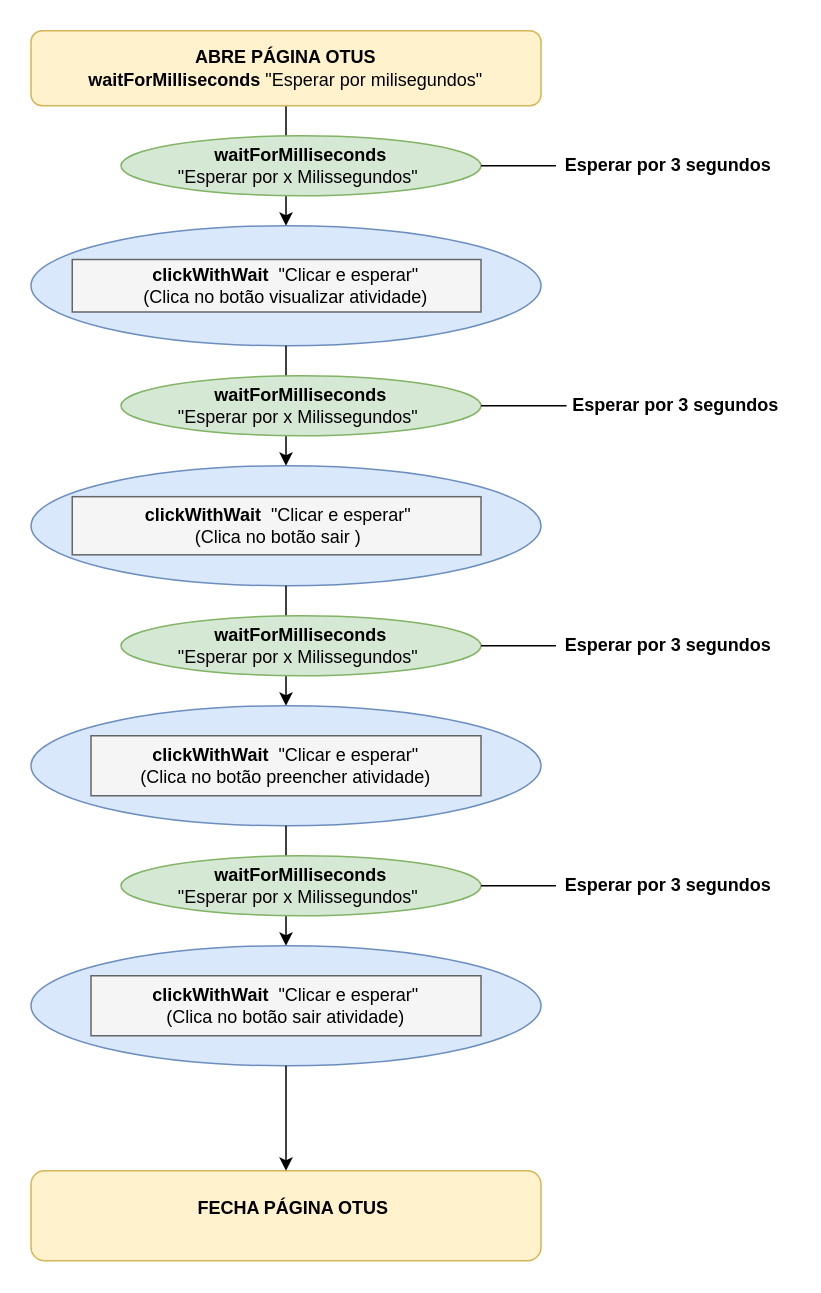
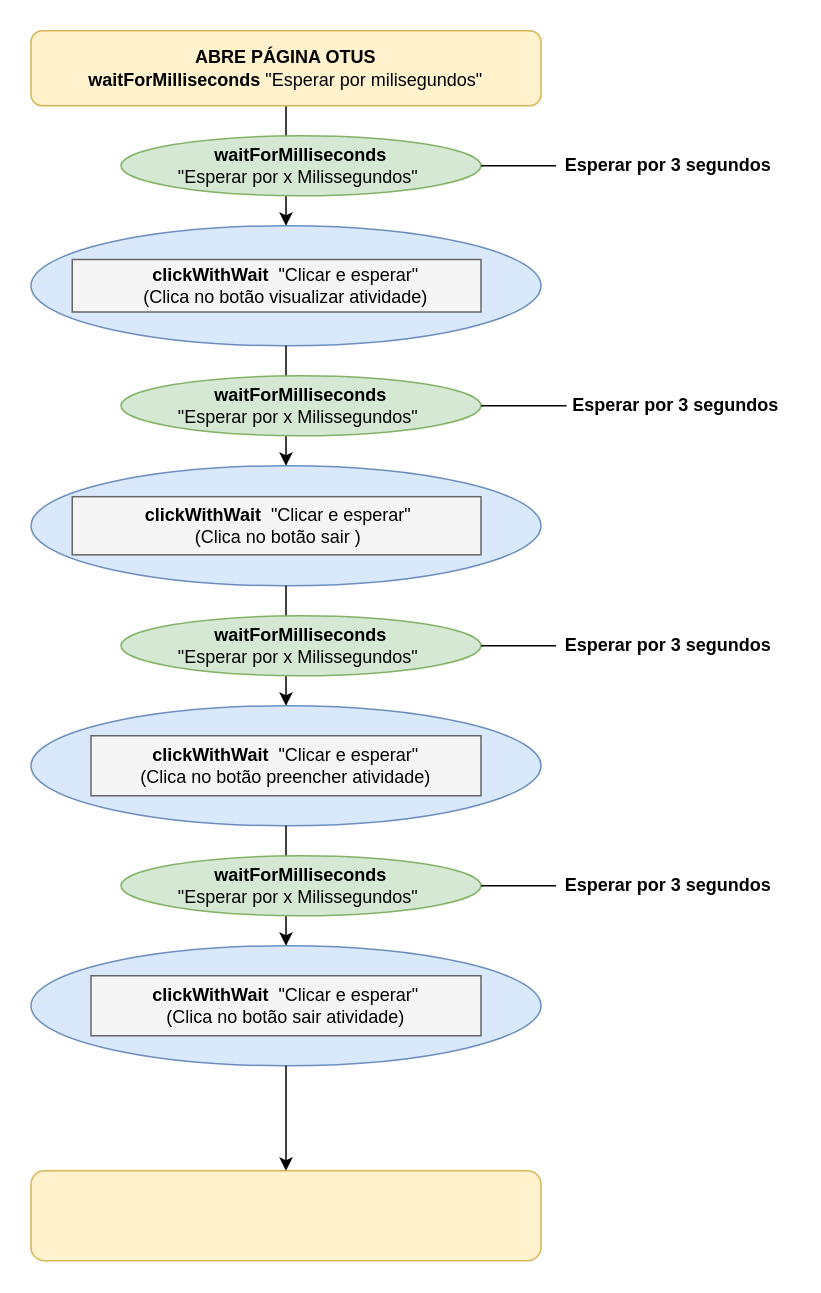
  <mxCell id="0" />
  <mxCell id="1" parent="0" />
  <mxCell id="2" value="" style="ellipse;whiteSpace=wrap;html=1;fillColor=#dae8fc;strokeColor=#6c8ebf;" vertex="1" parent="1"><mxGeometry x="20" y="150" width="340" height="80" as="geometry" /></mxCell>
  <mxCell id="3" value="" style="rounded=0;whiteSpace=wrap;html=1;fillColor=#f5f5f5;strokeColor=#666666;fontColor=#333333;" vertex="1" parent="1"><mxGeometry x="47.5" y="172.5" width="272.5" height="35" as="geometry" /></mxCell>
  <mxCell id="4" value="" style="ellipse;whiteSpace=wrap;html=1;fillColor=#dae8fc;strokeColor=#6c8ebf;" vertex="1" parent="1"><mxGeometry x="20" y="310" width="340" height="80" as="geometry" /></mxCell>
  <mxCell id="5" value="" style="endArrow=classic;html=1;exitX=0.5;exitY=1;exitDx=0;exitDy=0;entryX=0.5;entryY=0;entryDx=0;entryDy=0;" edge="1" parent="1" target="2"><mxGeometry width="50" height="50" relative="1" as="geometry"><mxPoint x="190" y="70" as="sourcePoint" /><mxPoint x="70" y="410" as="targetPoint" /></mxGeometry></mxCell>
  <mxCell id="6" value="" style="endArrow=classic;html=1;exitX=0.5;exitY=1;exitDx=0;exitDy=0;entryX=0.5;entryY=0;entryDx=0;entryDy=0;" edge="1" parent="1" source="2" target="4"><mxGeometry width="50" height="50" relative="1" as="geometry"><mxPoint x="20" y="460" as="sourcePoint" /><mxPoint x="70" y="410" as="targetPoint" /></mxGeometry></mxCell>
  <mxCell id="7" value="" style="rounded=0;whiteSpace=wrap;html=1;fillColor=#f5f5f5;strokeColor=#666666;fontColor=#333333;" vertex="1" parent="1"><mxGeometry x="47.5" y="330.63" width="272.5" height="38.75" as="geometry" /></mxCell>
  <mxCell id="8" value="&lt;b&gt;clickWithWait&amp;nbsp;&lt;/b&gt;&amp;nbsp;&quot;Clicar e esperar&quot;&lt;br&gt;(Clica no botão visualizar atividade)" style="text;html=1;strokeColor=none;fillColor=none;align=center;verticalAlign=middle;whiteSpace=wrap;rounded=0;" vertex="1" parent="1"><mxGeometry x="70" y="170" width="240" height="40" as="geometry" /></mxCell>
  <mxCell id="9" value="&lt;b&gt;clickWithWait&amp;nbsp;&lt;/b&gt;&amp;nbsp;&quot;Clicar e esperar&quot;&lt;br&gt;(Clica no botão sair )" style="text;html=1;strokeColor=none;fillColor=none;align=center;verticalAlign=middle;whiteSpace=wrap;rounded=0;" vertex="1" parent="1"><mxGeometry x="60" y="330.63" width="250" height="39.37" as="geometry" /></mxCell>
  <mxCell id="10" value="&lt;b&gt;Esperar por 3 segundos&lt;/b&gt;" style="text;html=1;strokeColor=none;fillColor=none;align=center;verticalAlign=middle;whiteSpace=wrap;rounded=0;" vertex="1" parent="1"><mxGeometry x="370" y="100" width="150" height="20" as="geometry" /></mxCell>
  <mxCell id="11" value="&lt;b&gt;Esperar por 3 segundos&lt;/b&gt;" style="text;html=1;strokeColor=none;fillColor=none;align=center;verticalAlign=middle;whiteSpace=wrap;rounded=0;" vertex="1" parent="1"><mxGeometry x="375" y="260" width="150" height="20" as="geometry" /></mxCell>
  <mxCell id="12" value="" style="endArrow=classic;html=1;exitX=0.5;exitY=1;exitDx=0;exitDy=0;" edge="1" parent="1" source="4"><mxGeometry width="50" height="50" relative="1" as="geometry"><mxPoint x="-160" y="460" as="sourcePoint" /><mxPoint x="190" y="470" as="targetPoint" /></mxGeometry></mxCell>
  <mxCell id="13" value="" style="ellipse;whiteSpace=wrap;html=1;fillColor=#dae8fc;strokeColor=#6c8ebf;" vertex="1" parent="1"><mxGeometry x="20" y="470" width="340" height="80" as="geometry" /></mxCell>
  <mxCell id="14" value="" style="rounded=0;whiteSpace=wrap;html=1;fillColor=#f5f5f5;strokeColor=#666666;fontColor=#333333;" vertex="1" parent="1"><mxGeometry x="60" y="490" width="260" height="40" as="geometry" /></mxCell>
  <mxCell id="15" value="&lt;b&gt;clickWithWait&amp;nbsp;&lt;/b&gt;&amp;nbsp;&quot;Clicar e esperar&quot;&lt;br&gt;(Clica no botão preencher atividade)" style="text;html=1;strokeColor=none;fillColor=none;align=center;verticalAlign=middle;whiteSpace=wrap;rounded=0;" vertex="1" parent="1"><mxGeometry x="70" y="490" width="240" height="40" as="geometry" /></mxCell>
  <mxCell id="16" value="" style="endArrow=classic;html=1;exitX=0.5;exitY=1;exitDx=0;exitDy=0;" edge="1" parent="1" source="13"><mxGeometry width="50" height="50" relative="1" as="geometry"><mxPoint x="20" y="620" as="sourcePoint" /><mxPoint x="190" y="630" as="targetPoint" /></mxGeometry></mxCell>
  <mxCell id="17" value="&lt;b&gt;Esperar por 3 segundos&lt;/b&gt;" style="text;html=1;strokeColor=none;fillColor=none;align=center;verticalAlign=middle;whiteSpace=wrap;rounded=0;" vertex="1" parent="1"><mxGeometry x="375" y="420" width="140" height="20" as="geometry" /></mxCell>
  <mxCell id="18" value="" style="ellipse;whiteSpace=wrap;html=1;fillColor=#dae8fc;strokeColor=#6c8ebf;" vertex="1" parent="1"><mxGeometry x="20" y="630" width="340" height="80" as="geometry" /></mxCell>
  <mxCell id="19" value="" style="rounded=1;whiteSpace=wrap;html=1;fillColor=#fff2cc;strokeColor=#d6b656;" vertex="1" parent="1"><mxGeometry x="20" y="20" width="340" height="50" as="geometry" /></mxCell>
  <mxCell id="20" value="&lt;b&gt;ABRE PÁGINA OTUS&lt;br&gt;waitForMilliseconds&lt;/b&gt;&amp;nbsp;&quot;Esperar por milisegundos&quot;" style="text;html=1;strokeColor=none;fillColor=none;align=center;verticalAlign=middle;whiteSpace=wrap;rounded=0;" vertex="1" parent="1"><mxGeometry x="30" y="20" width="320" height="50" as="geometry" /></mxCell>
  <mxCell id="21" value="" style="rounded=0;whiteSpace=wrap;html=1;fillColor=#f5f5f5;strokeColor=#666666;fontColor=#333333;" vertex="1" parent="1"><mxGeometry x="60" y="650" width="260" height="40" as="geometry" /></mxCell>
  <mxCell id="22" value="&lt;b&gt;clickWithWait&amp;nbsp;&lt;/b&gt;&amp;nbsp;&quot;Clicar e esperar&quot;&lt;br&gt;(Clica no botão sair atividade)" style="text;html=1;strokeColor=none;fillColor=none;align=center;verticalAlign=middle;whiteSpace=wrap;rounded=0;" vertex="1" parent="1"><mxGeometry x="70" y="650" width="240" height="40" as="geometry" /></mxCell>
  <mxCell id="23" value="" style="rounded=1;whiteSpace=wrap;html=1;fillColor=#fff2cc;strokeColor=#d6b656;" vertex="1" parent="1"><mxGeometry x="20" y="780" width="340" height="60" as="geometry" /></mxCell>
  <mxCell id="24" value="" style="endArrow=classic;html=1;entryX=0.5;entryY=0;entryDx=0;entryDy=0;exitX=0.5;exitY=1;exitDx=0;exitDy=0;" edge="1" parent="1" source="18" target="23"><mxGeometry width="50" height="50" relative="1" as="geometry"><mxPoint x="20" y="910" as="sourcePoint" /><mxPoint x="70" y="860" as="targetPoint" /></mxGeometry></mxCell>
  <mxCell id="25" value="&lt;b&gt;Esperar por 3 segundos&lt;/b&gt;" style="text;html=1;strokeColor=none;fillColor=none;align=center;verticalAlign=middle;whiteSpace=wrap;rounded=0;" vertex="1" parent="1"><mxGeometry x="370" y="580" width="150" height="20" as="geometry" /></mxCell>
- <mxCell id="26" value="&lt;b&gt;FECHA PÁGINA OTUS&lt;/b&gt;" style="text;html=1;strokeColor=none;fillColor=none;align=center;verticalAlign=middle;whiteSpace=wrap;rounded=0;" vertex="1" parent="1"><mxGeometry x="80" y="790" width="230" height="30" as="geometry" /></mxCell>
  <mxCell id="27" value="&lt;b&gt;waitForMilliseconds&lt;/b&gt;&lt;br&gt;&quot;Esperar por x Milissegundos&quot;&amp;nbsp;" style="ellipse;whiteSpace=wrap;html=1;fillColor=#d5e8d4;strokeColor=#82b366;" vertex="1" parent="1"><mxGeometry x="80" y="410" width="240" height="40" as="geometry" /></mxCell>
  <mxCell id="28" value="" style="endArrow=none;html=1;exitX=1;exitY=0.5;exitDx=0;exitDy=0;" edge="1" parent="1" source="27"><mxGeometry width="50" height="50" relative="1" as="geometry"><mxPoint x="20" y="950" as="sourcePoint" /><mxPoint x="370" y="430" as="targetPoint" /><Array as="points" /></mxGeometry></mxCell>
  <mxCell id="29" value="&lt;b&gt;waitForMilliseconds&lt;/b&gt;&lt;br&gt;&quot;Esperar por x Milissegundos&quot;&amp;nbsp;" style="ellipse;whiteSpace=wrap;html=1;fillColor=#d5e8d4;strokeColor=#82b366;" vertex="1" parent="1"><mxGeometry x="80" y="570" width="240" height="40" as="geometry" /></mxCell>
  <mxCell id="30" value="" style="endArrow=none;html=1;exitX=1;exitY=0.5;exitDx=0;exitDy=0;" edge="1" parent="1" source="29"><mxGeometry width="50" height="50" relative="1" as="geometry"><mxPoint x="360" y="590" as="sourcePoint" /><mxPoint x="370" y="590" as="targetPoint" /><Array as="points" /></mxGeometry></mxCell>
  <mxCell id="31" value="&lt;b&gt;waitForMilliseconds&lt;/b&gt;&lt;br&gt;&quot;Esperar por x Milissegundos&quot;&amp;nbsp;" style="ellipse;whiteSpace=wrap;html=1;fillColor=#d5e8d4;strokeColor=#82b366;" vertex="1" parent="1"><mxGeometry x="80" y="250" width="240" height="40" as="geometry" /></mxCell>
  <mxCell id="32" value="&lt;b&gt;waitForMilliseconds&lt;/b&gt;&lt;br&gt;&quot;Esperar por x Milissegundos&quot;&amp;nbsp;" style="ellipse;whiteSpace=wrap;html=1;fillColor=#d5e8d4;strokeColor=#82b366;" vertex="1" parent="1"><mxGeometry x="80" y="90" width="240" height="40" as="geometry" /></mxCell>
  <mxCell id="33" value="" style="endArrow=none;html=1;exitX=1;exitY=0.5;exitDx=0;exitDy=0;" edge="1" parent="1" source="31"><mxGeometry width="50" height="50" relative="1" as="geometry"><mxPoint x="330" y="290" as="sourcePoint" /><mxPoint x="360" y="270" as="targetPoint" /><Array as="points"><mxPoint x="360" y="270" /><mxPoint x="380" y="270" /></Array></mxGeometry></mxCell>
  <mxCell id="34" value="" style="endArrow=none;html=1;exitX=1;exitY=0.5;exitDx=0;exitDy=0;" edge="1" parent="1" source="32"><mxGeometry width="50" height="50" relative="1" as="geometry"><mxPoint x="360" y="130" as="sourcePoint" /><mxPoint x="370" y="110" as="targetPoint" /><Array as="points" /></mxGeometry></mxCell>
